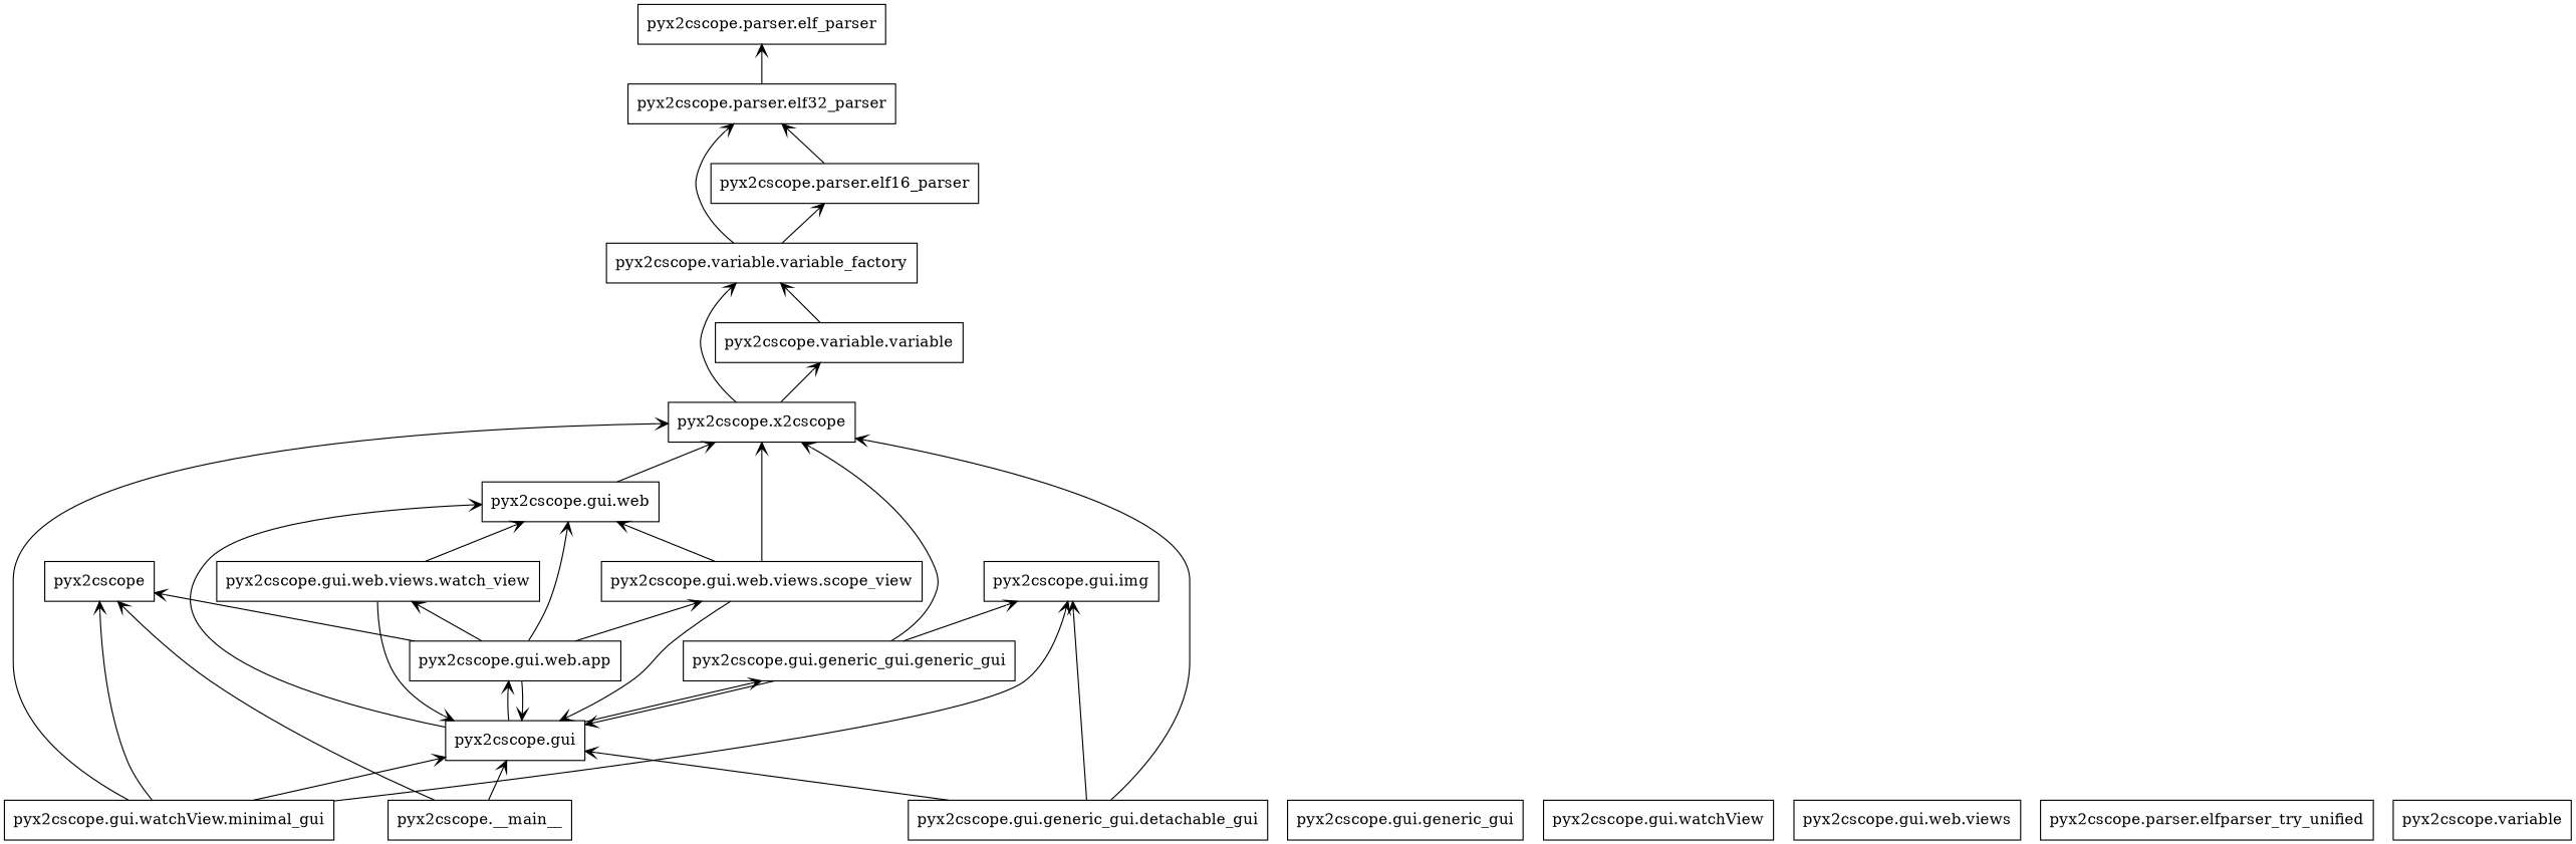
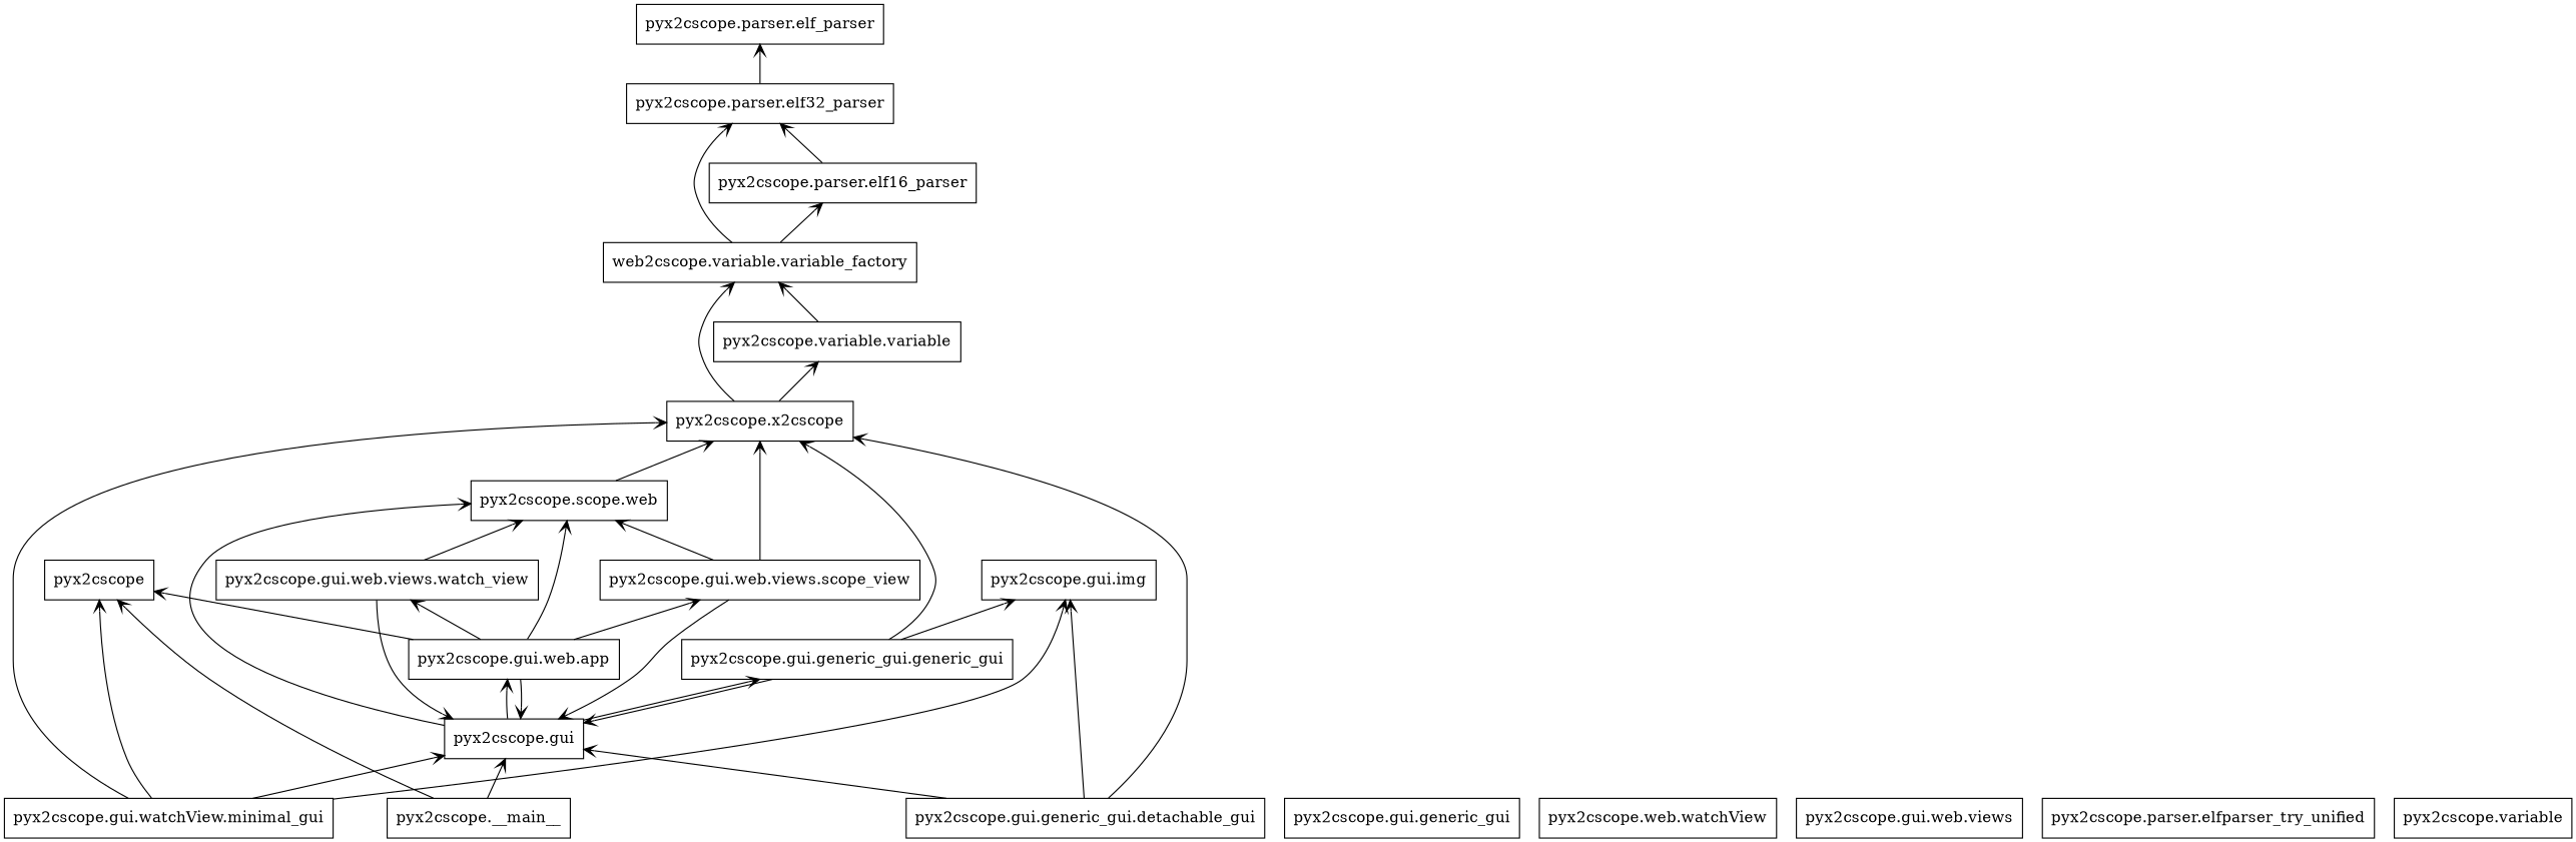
  digraph {
    rankdir=BT
    node [color=black shape=box style=solid]
    edge [arrowhead=open arrowtail=none]
    n1 [label=pyx2cscope]
    n2 [label="pyx2cscope.__main__"]
    n3 [label="pyx2cscope.gui"]
    n4 [label="pyx2cscope.gui.generic_gui.generic_gui"]
-   n5 [label="pyx2cscope.gui.web"]
+   n5 [label="pyx2cscope.scope.web"]
    n6 [label="pyx2cscope.gui.web.app"]
    n7 [label="pyx2cscope.gui.img"]
    n8 [label="pyx2cscope.x2cscope"]
    n9 [label="pyx2cscope.gui.web.views.scope_view"]
    n10 [label="pyx2cscope.gui.web.views.watch_view"]
    n11 [label="pyx2cscope.gui.generic_gui"]
    n12 [label="pyx2cscope.gui.generic_gui.detachable_gui"]
    n13 [label="pyx2cscope.variable.variable"]
-   n14 [label="pyx2cscope.variable.variable_factory"]
-   n15 [label="pyx2cscope.gui.watchView"]
+   n14 [label="web2cscope.variable.variable_factory"]
+   n15 [label="pyx2cscope.web.watchView"]
    n16 [label="pyx2cscope.gui.watchView.minimal_gui"]
    n17 [label="pyx2cscope.gui.web.views"]
    n18 [label="pyx2cscope.parser.elf16_parser"]
    n19 [label="pyx2cscope.parser.elf32_parser"]
    n20 [label="pyx2cscope.parser.elf_parser"]
    n21 [label="pyx2cscope.parser.elfparser_try_unified"]
    n22 [label="pyx2cscope.variable"]
    n2 -> n1
    n2 -> n3
    n3 -> n4
    n3 -> n5
    n3 -> n6
    n4 -> n3
    n4 -> n7
    n4 -> n8
    n5 -> n8
    n6 -> n1
    n6 -> n3
    n6 -> n5
    n6 -> n9
    n6 -> n10
    n8 -> n13
    n8 -> n14
    n9 -> n3
    n9 -> n5
    n9 -> n8
    n10 -> n3
    n10 -> n5
    n12 -> n3
    n12 -> n7
    n12 -> n8
    n13 -> n14
    n14 -> n18
    n14 -> n19
    n16 -> n1
    n16 -> n3
    n16 -> n7
    n16 -> n8
    n18 -> n19
    n19 -> n20
  }
